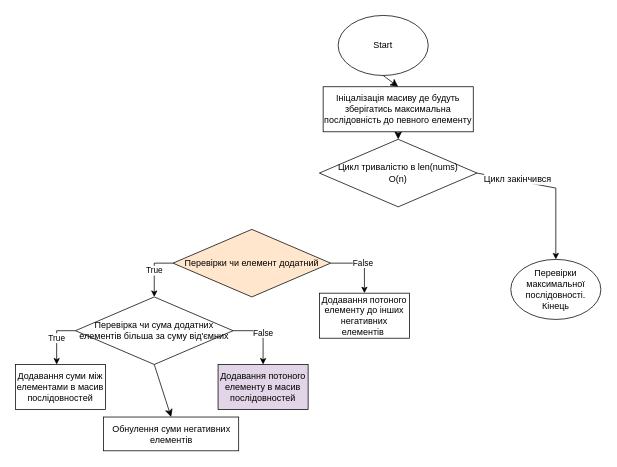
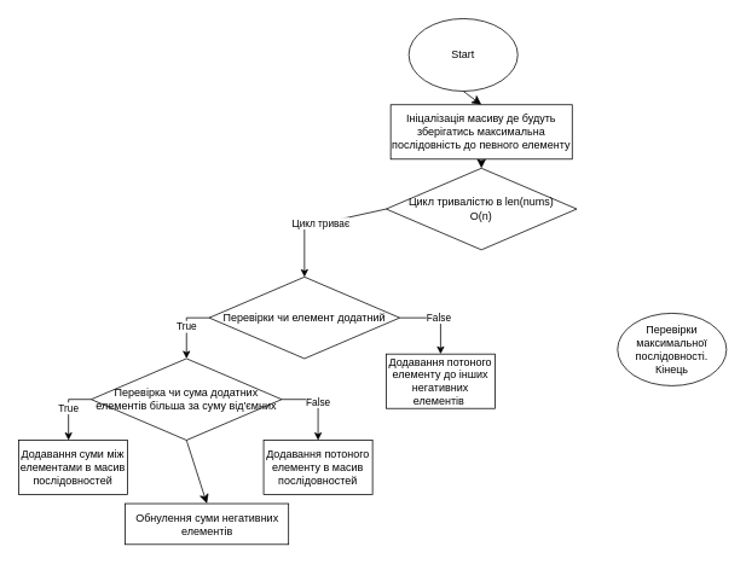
  <mxCell id="0" />
  <mxCell id="1" parent="0" />
  <mxCell id="2" value="Start" style="ellipse;whiteSpace=wrap;html=1;" vertex="1" parent="1"><mxGeometry x="450" y="20" width="120" height="80" as="geometry" /></mxCell>
  <mxCell id="3" value="" style="endArrow=classic;html=1;rounded=0;fontSize=12;startSize=8;endSize=8;curved=1;exitX=0.5;exitY=1;exitDx=0;exitDy=0;" edge="1" parent="1" source="2"><mxGeometry width="50" height="50" relative="1" as="geometry"><mxPoint x="540" y="155" as="sourcePoint" /><mxPoint x="530" y="115" as="targetPoint" /></mxGeometry></mxCell>
  <mxCell id="4" style="edgeStyle=none;curved=1;rounded=0;orthogonalLoop=1;jettySize=auto;html=1;exitX=0.5;exitY=1;exitDx=0;exitDy=0;entryX=0.5;entryY=0;entryDx=0;entryDy=0;fontSize=12;startSize=8;endSize=8;" edge="1" parent="1" source="5" target="6"><mxGeometry relative="1" as="geometry" /></mxCell>
  <mxCell id="5" value="Ініцалізація масиву де будуть зберігатись максимальна послідовність до певного елементу" style="rounded=0;whiteSpace=wrap;html=1;" vertex="1" parent="1"><mxGeometry x="430" y="115" width="200" height="60" as="geometry" /></mxCell>
  <mxCell id="6" value="Цикл тривалістю в len(nums)&lt;div&gt;O(n)&lt;/div&gt;" style="rhombus;whiteSpace=wrap;html=1;" vertex="1" parent="1"><mxGeometry x="425" y="185" width="210" height="90" as="geometry" /></mxCell>
- <mxCell id="8" value="Перевірки чи елемент додатний" style="rhombus;whiteSpace=wrap;html=1;fillColor=#ffe6cc;" vertex="1" parent="1"><mxGeometry x="230" y="305" width="210" height="90" as="geometry" /></mxCell>
+ <mxCell id="7" value="Цикл триває" style="endArrow=classic;html=1;rounded=0;exitX=0;exitY=0.5;exitDx=0;exitDy=0;entryX=0.5;entryY=0;entryDx=0;entryDy=0;" edge="1" parent="1" source="6" target="8"><mxGeometry width="50" height="50" relative="1" as="geometry"><mxPoint x="425" y="245" as="sourcePoint" /><mxPoint x="395" y="305" as="targetPoint" /><Array as="points"><mxPoint x="335" y="250" /></Array></mxGeometry></mxCell>
+ <mxCell id="8" value="Перевірки чи елемент додатний" style="rhombus;whiteSpace=wrap;html=1;" vertex="1" parent="1"><mxGeometry x="230" y="305" width="210" height="90" as="geometry" /></mxCell>
  <mxCell id="9" value="True" style="endArrow=classic;html=1;rounded=0;exitX=0;exitY=0.5;exitDx=0;exitDy=0;entryX=0.5;entryY=0;entryDx=0;entryDy=0;" edge="1" parent="1" source="8" target="10"><mxGeometry width="50" height="50" relative="1" as="geometry"><mxPoint x="280" y="355" as="sourcePoint" /><mxPoint x="200" y="385" as="targetPoint" /><Array as="points"><mxPoint x="205" y="350" /></Array></mxGeometry></mxCell>
  <mxCell id="10" value="Перевірка чи сума додатних елементів більша за суму від'ємних" style="rhombus;whiteSpace=wrap;html=1;" vertex="1" parent="1"><mxGeometry x="100" y="395" width="210" height="90" as="geometry" /></mxCell>
  <mxCell id="11" value="True" style="endArrow=classic;html=1;rounded=0;exitX=0;exitY=0.5;exitDx=0;exitDy=0;entryX=0.5;entryY=0;entryDx=0;entryDy=0;" edge="1" parent="1"><mxGeometry width="50" height="50" relative="1" as="geometry"><mxPoint x="100" y="440" as="sourcePoint" /><mxPoint x="75" y="485" as="targetPoint" /><Array as="points"><mxPoint x="75" y="440" /></Array></mxGeometry></mxCell>
  <mxCell id="12" value="Додавання суми між елементами в масив послідовностей" style="rounded=0;whiteSpace=wrap;html=1;" vertex="1" parent="1"><mxGeometry x="20" y="485" width="120" height="60" as="geometry" /></mxCell>
  <mxCell id="13" value="False" style="endArrow=classic;html=1;rounded=0;exitX=1;exitY=0.5;exitDx=0;exitDy=0;" edge="1" parent="1" source="10"><mxGeometry width="50" height="50" relative="1" as="geometry"><mxPoint x="375" y="440" as="sourcePoint" /><mxPoint x="350" y="485" as="targetPoint" /><Array as="points"><mxPoint x="350" y="440" /></Array></mxGeometry></mxCell>
- <mxCell id="14" value="Додавання потоного елементу в масив послідовностей" style="rounded=0;whiteSpace=wrap;html=1;fillColor=#e1d5e7;" vertex="1" parent="1"><mxGeometry x="290" y="485" width="120" height="60" as="geometry" /></mxCell>
+ <mxCell id="14" value="Додавання потоного елементу в масив послідовностей" style="rounded=0;whiteSpace=wrap;html=1;" vertex="1" parent="1"><mxGeometry x="290" y="485" width="120" height="60" as="geometry" /></mxCell>
  <mxCell id="15" value="False" style="endArrow=classic;html=1;rounded=0;exitX=1;exitY=0.5;exitDx=0;exitDy=0;" edge="1" parent="1" source="8"><mxGeometry width="50" height="50" relative="1" as="geometry"><mxPoint x="445" y="345" as="sourcePoint" /><mxPoint x="485" y="390" as="targetPoint" /><Array as="points"><mxPoint x="485" y="350" /></Array></mxGeometry></mxCell>
  <mxCell id="16" value="Додавання потоного елементу до інших негативних елементів&amp;nbsp;" style="rounded=0;whiteSpace=wrap;html=1;" vertex="1" parent="1"><mxGeometry x="425" y="390" width="120" height="60" as="geometry" /></mxCell>
  <mxCell id="17" value="Обнулення суми негативних елементів" style="rounded=0;whiteSpace=wrap;html=1;" vertex="1" parent="1"><mxGeometry x="137.5" y="555" width="180" height="45" as="geometry" /></mxCell>
  <mxCell id="18" style="edgeStyle=none;curved=1;rounded=0;orthogonalLoop=1;jettySize=auto;html=1;exitX=0.5;exitY=1;exitDx=0;exitDy=0;entryX=0.5;entryY=0;entryDx=0;entryDy=0;fontSize=12;startSize=8;endSize=8;" edge="1" parent="1" source="10" target="17"><mxGeometry relative="1" as="geometry" /></mxCell>
  <mxCell id="19" value="Перевірки максимальної послідовності. Кінець" style="ellipse;whiteSpace=wrap;html=1;" vertex="1" parent="1"><mxGeometry x="680" y="345" width="120" height="80" as="geometry" /></mxCell>
- <mxCell id="20" value="" style="endArrow=classic;html=1;rounded=0;exitX=1;exitY=0.5;exitDx=0;exitDy=0;entryX=0.5;entryY=0;entryDx=0;entryDy=0;" edge="1" parent="1" source="6" target="19"><mxGeometry width="50" height="50" relative="1" as="geometry"><mxPoint x="635" y="255" as="sourcePoint" /><mxPoint x="680" y="295" as="targetPoint" /><Array as="points"><mxPoint x="740" y="250" /></Array></mxGeometry></mxCell>
- <mxCell id="21" value="Цикл закінчився" style="edgeLabel;html=1;align=center;verticalAlign=middle;resizable=0;points=[];fontSize=12;" vertex="1" connectable="0" parent="20"><mxGeometry x="-0.592" y="-2" relative="1" as="geometry"><mxPoint x="14" y="-2" as="offset" /></mxGeometry></mxCell>
